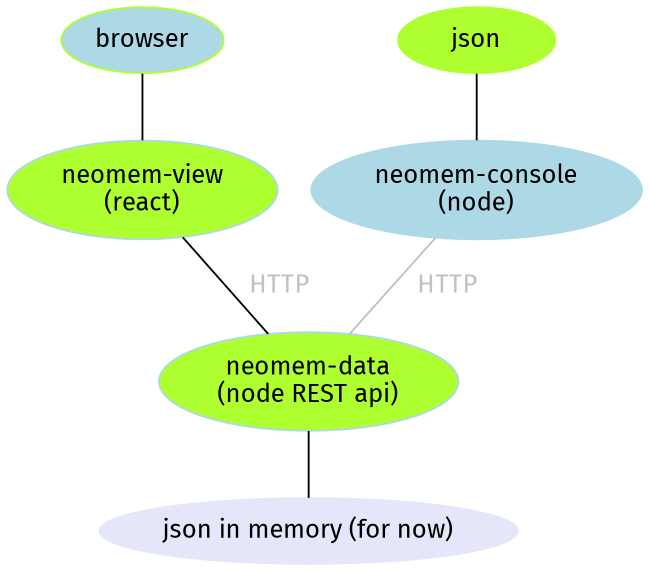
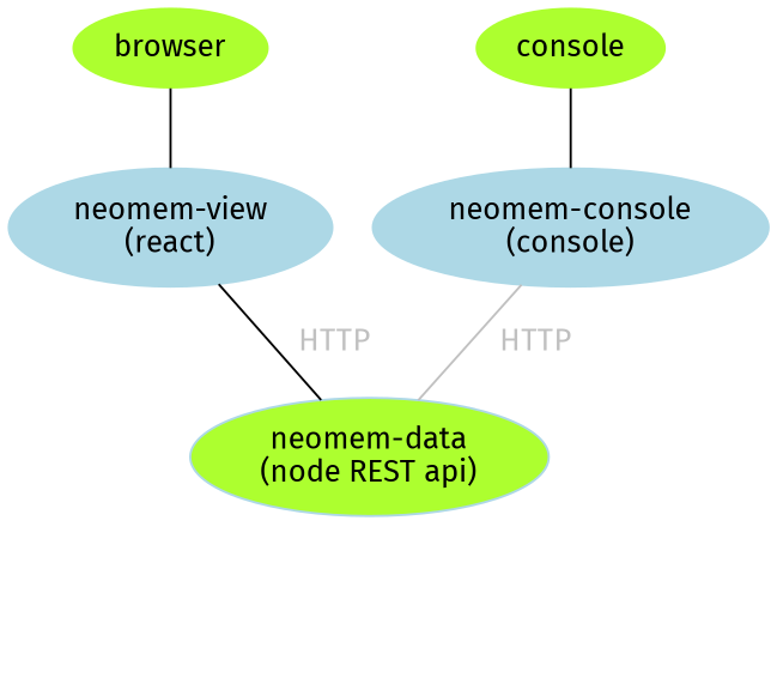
  graph {
    fontname="Fira Sans"
    node [color=lightblue fontname="Fira Sans" style=filled]
    edge [fontname="Fira Sans"]
-   browser [color=greenyellow fillcolor=lightblue]
-   n2 [label="neomem-view\n(react)" fillcolor=greenyellow]
+   browser [color=greenyellow]
+   n2 [label="neomem-view\n(react)"]
    n3 [fillcolor=greenyellow label="neomem-data\n(node REST api)"]
-   n4 [color=lavender label="json in memory (for now)"]
-   console [color=greenyellow label=json]
-   n6 [label="neomem-console\n(node)"]
+   console [color=greenyellow]
+   n6 [label="neomem-console\n(console)"]
    browser -- n2
    n2 -- n3 [color=black fontcolor=gray label="  HTTP"]
-   n3 -- n4
    console -- n6
    n6 -- n3 [color=gray fontcolor=gray label="  HTTP"]
  }
